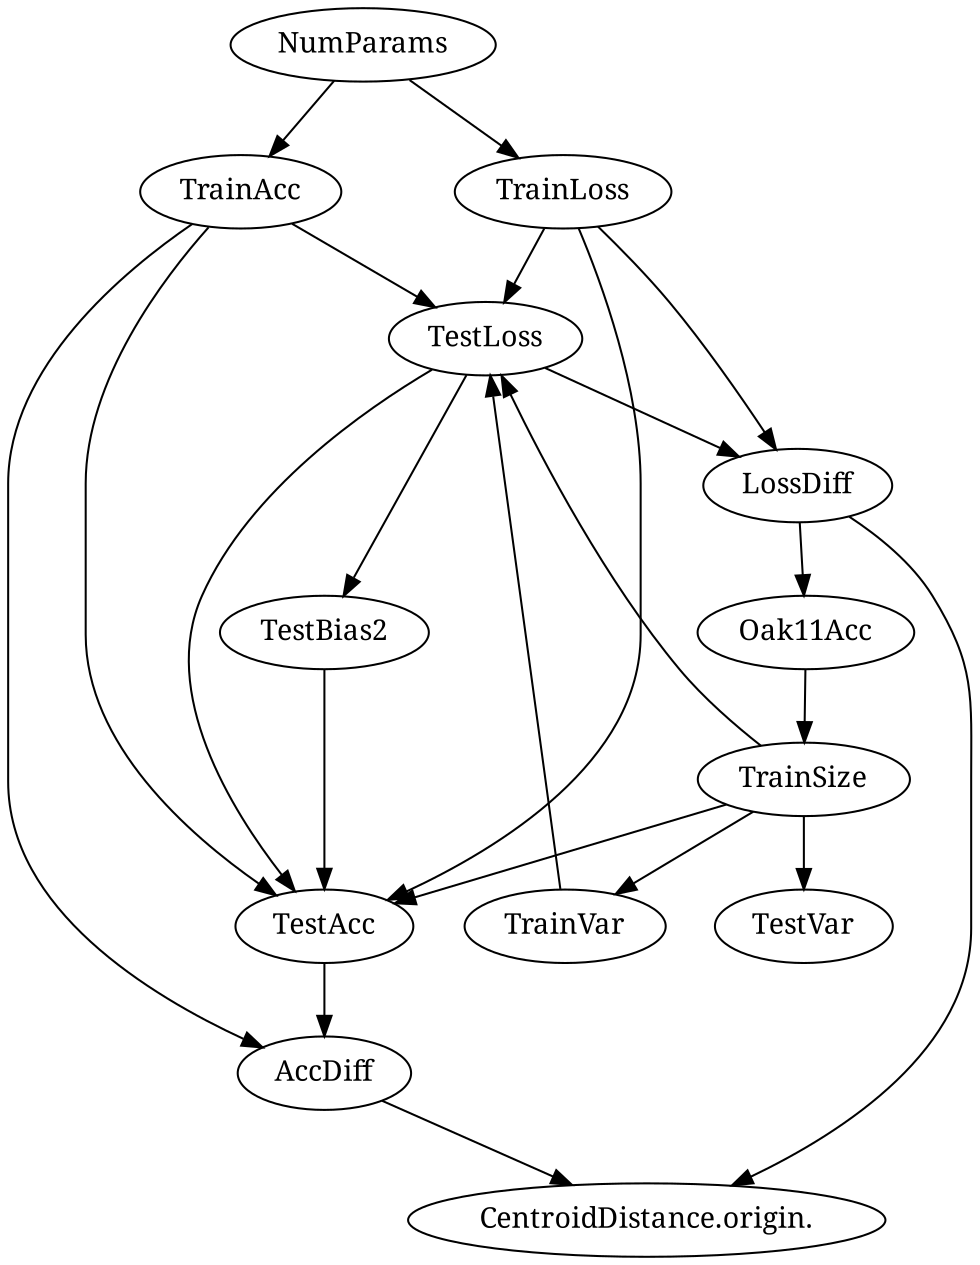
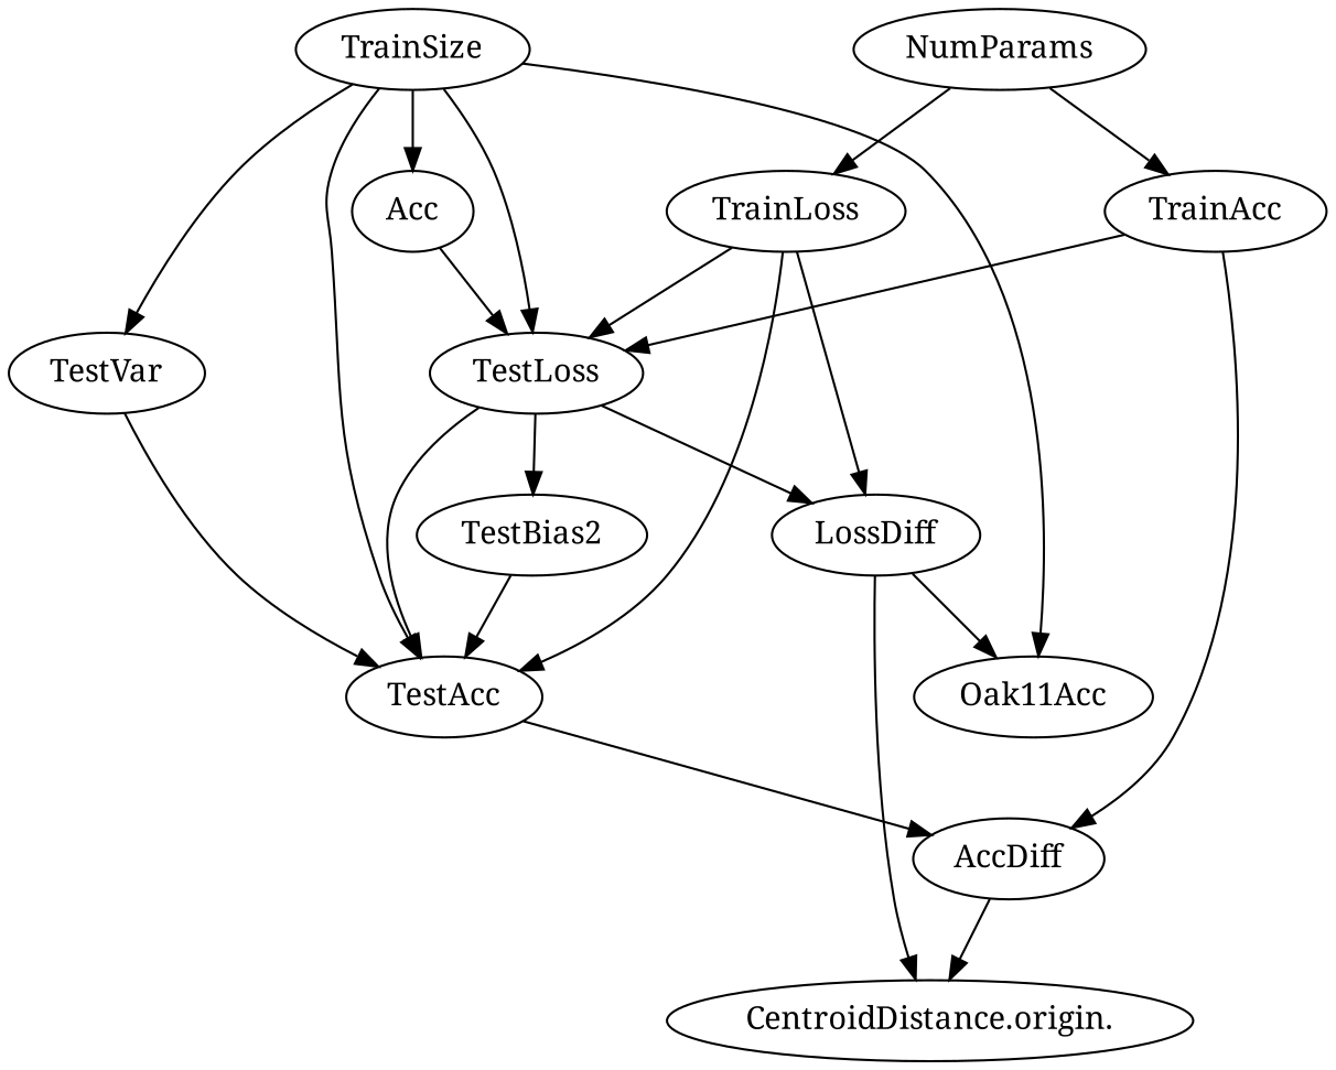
  digraph {
    fontname="Noto Serif"
    node [fontname="Noto Serif"]
    edge [dir=forward fontname="Noto Serif"]
    TrainAcc
    TestAcc
    AccDiff
    TestLoss
    "CentroidDistance.origin."
    LossDiff
    TestBias2
    TrainLoss
    n9 [label=Oak11Acc]
-   TrainVar
+   TrainVar [label=Acc]
    NumParams
    TrainSize
    TestVar
-   TrainAcc -> TestAcc
+   TestVar -> TestAcc
    TrainAcc -> AccDiff
    TrainAcc -> TestLoss
    TestAcc -> AccDiff
    AccDiff -> "CentroidDistance.origin."
    TestLoss -> TestAcc
    TestLoss -> LossDiff
    TestLoss -> TestBias2
    LossDiff -> "CentroidDistance.origin."
    LossDiff -> n9
    TestBias2 -> TestAcc
    TrainLoss -> TestAcc
    TrainLoss -> TestLoss
    TrainLoss -> LossDiff
    TrainVar -> TestLoss
    NumParams -> TrainAcc
    NumParams -> TrainLoss
    TrainSize -> TestAcc
    TrainSize -> TestLoss
-   n9 -> TrainSize
+   TrainSize -> n9
    TrainSize -> TrainVar
    TrainSize -> TestVar
  }
